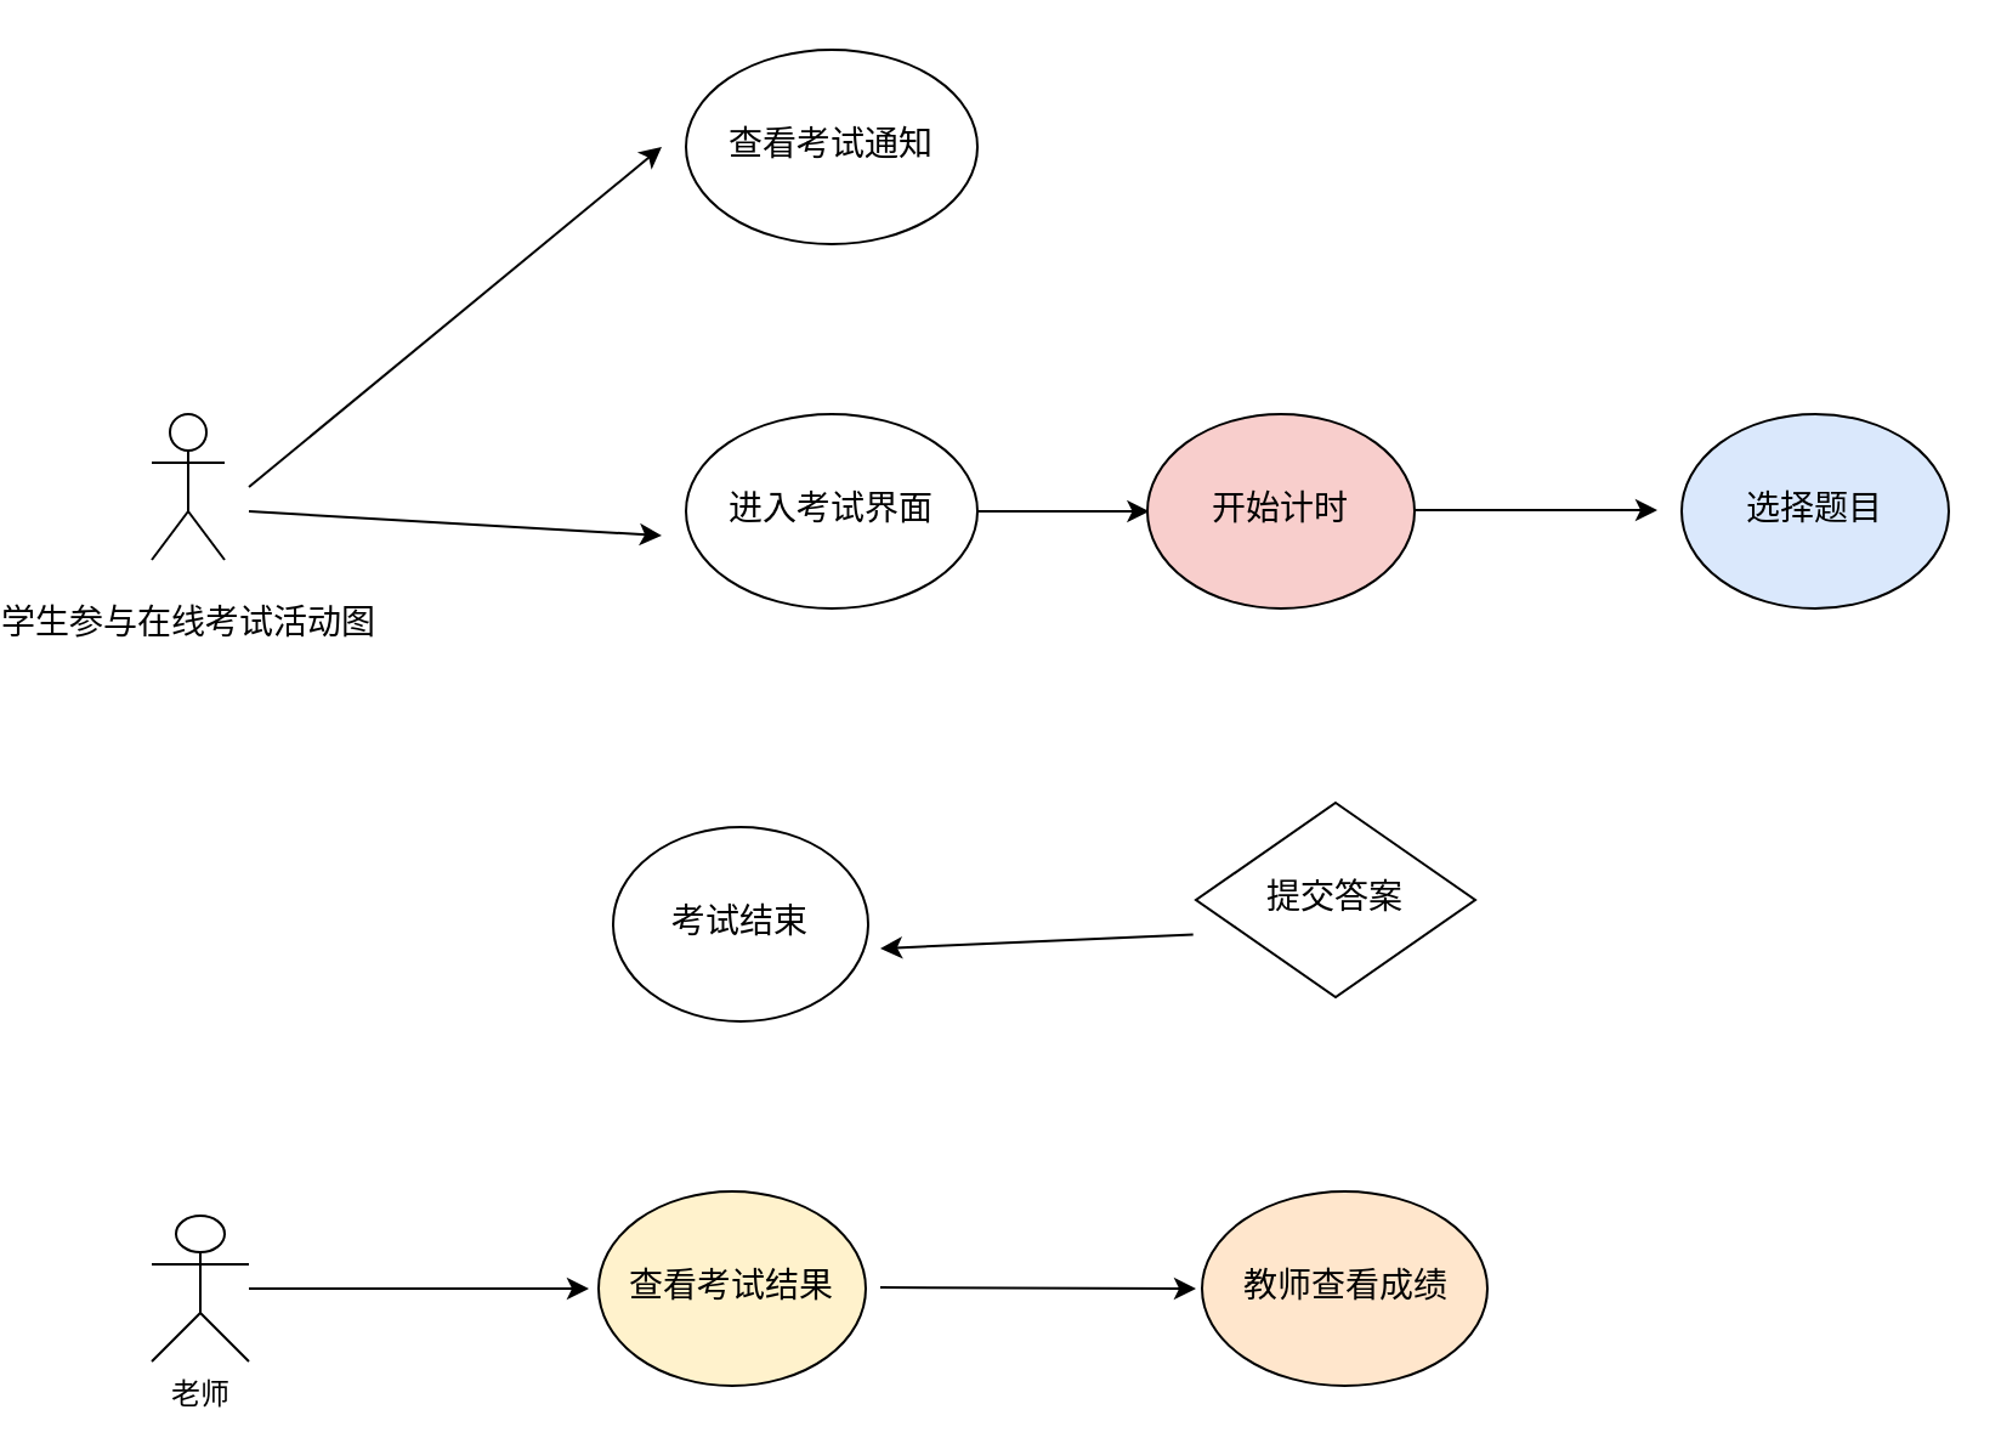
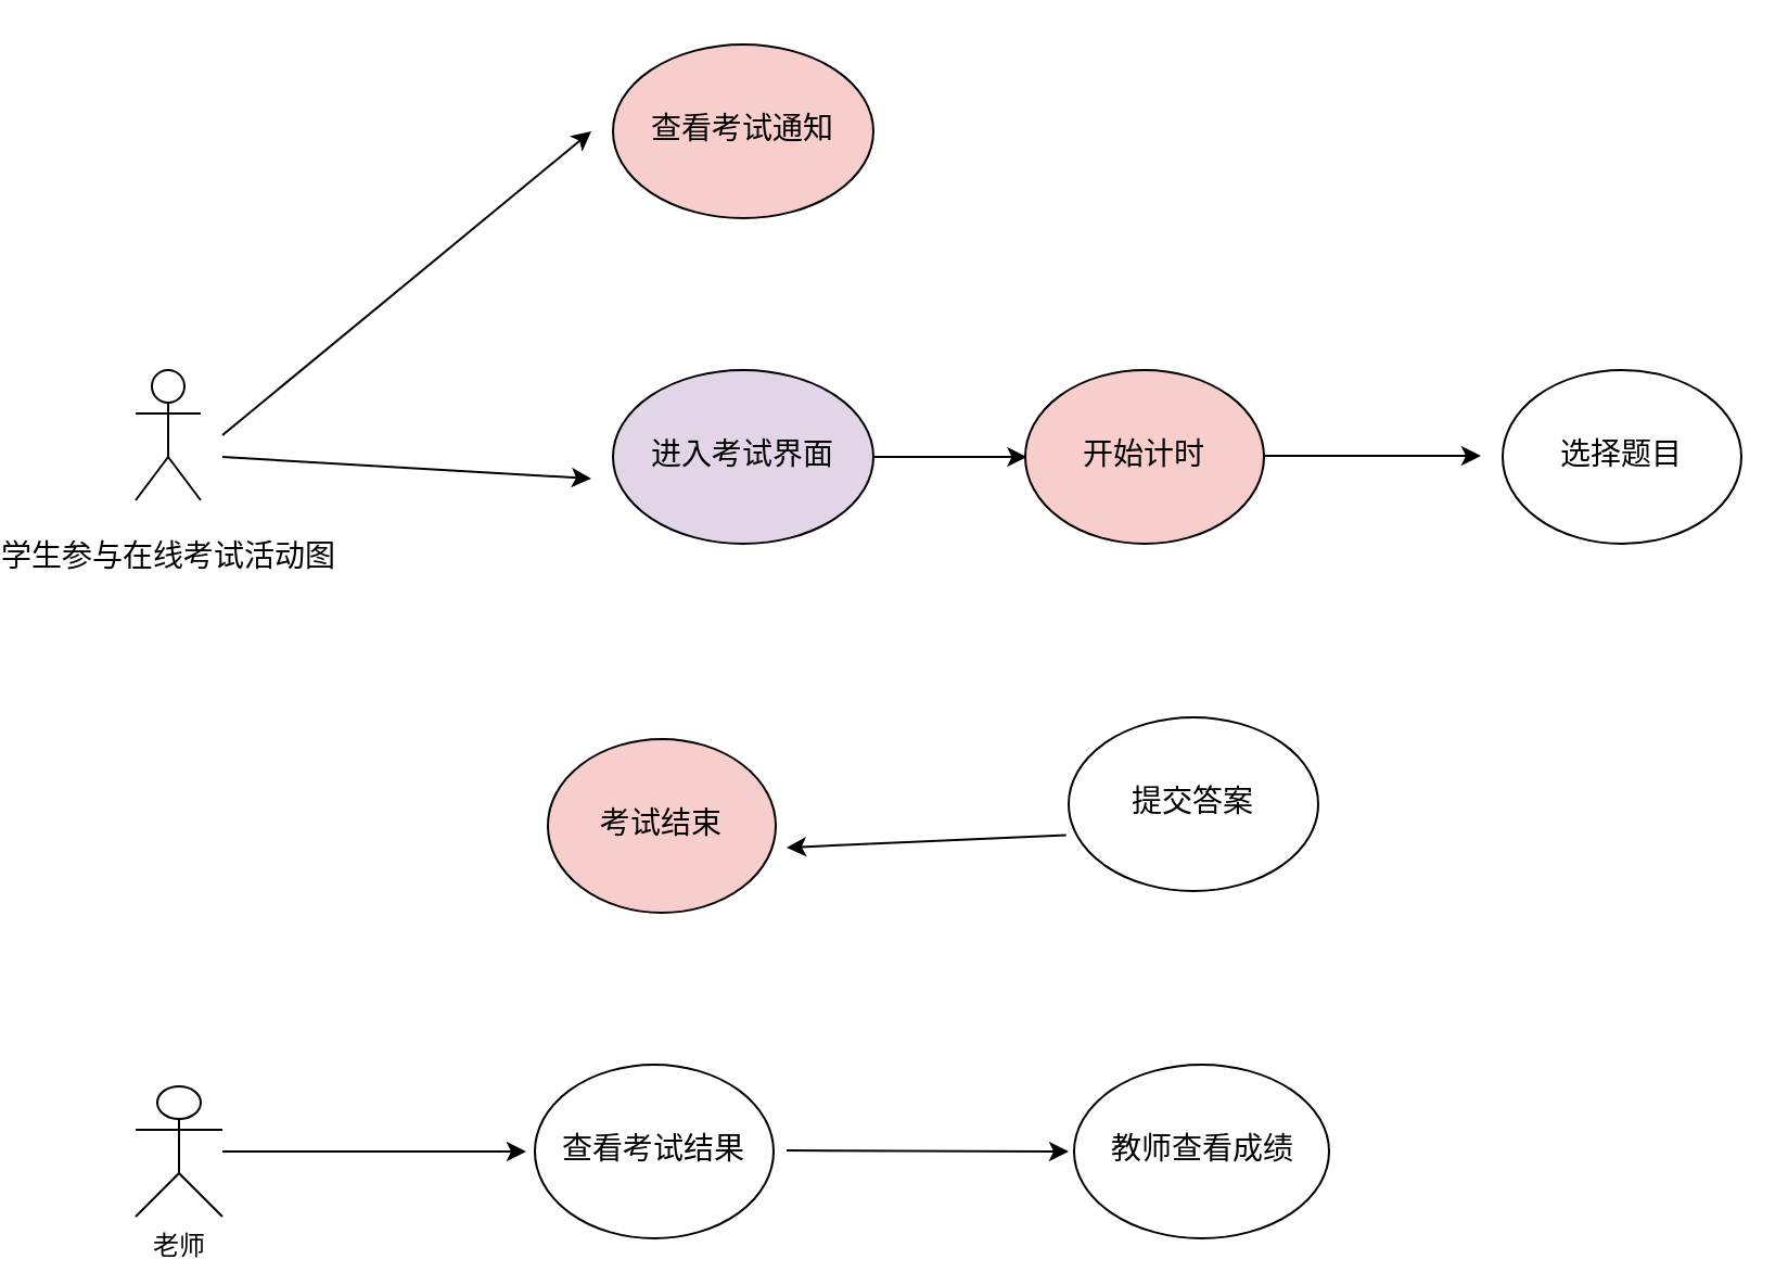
  <mxCell id="0" />
  <mxCell id="1" parent="0" />
  <mxCell id="2" value="&lt;p class=&quot;MsoNormal&quot;&gt;&lt;span style=&quot;font-family: 宋体; font-size: 10.5pt;&quot;&gt;学生参与在线考试活动图&lt;/span&gt;&lt;/p&gt;" style="shape=umlActor;verticalLabelPosition=bottom;verticalAlign=top;html=1;outlineConnect=0;" vertex="1" parent="1"><mxGeometry x="20" y="170" width="30" height="60" as="geometry" /></mxCell>
- <mxCell id="3" value="&lt;p class=&quot;MsoNormal&quot;&gt;&lt;span style=&quot;font-family: 宋体; font-size: 10.5pt;&quot;&gt;查看考试通知&lt;/span&gt;&lt;/p&gt;" style="ellipse;whiteSpace=wrap;html=1;" vertex="1" parent="1"><mxGeometry x="240" y="20" width="120" height="80" as="geometry" /></mxCell>
+ <mxCell id="3" value="&lt;p class=&quot;MsoNormal&quot;&gt;&lt;span style=&quot;font-family: 宋体; font-size: 10.5pt;&quot;&gt;查看考试通知&lt;/span&gt;&lt;/p&gt;" style="ellipse;whiteSpace=wrap;html=1;fillColor=#f8cecc;" vertex="1" parent="1"><mxGeometry x="240" y="20" width="120" height="80" as="geometry" /></mxCell>
  <mxCell id="4" value="" style="endArrow=classic;html=1;rounded=0;" edge="1" parent="1"><mxGeometry width="50" height="50" relative="1" as="geometry"><mxPoint x="60" y="200" as="sourcePoint" /><mxPoint x="230" y="60" as="targetPoint" /></mxGeometry></mxCell>
- <mxCell id="5" value="&lt;p class=&quot;MsoNormal&quot;&gt;&lt;span style=&quot;font-family: 宋体; font-size: 10.5pt;&quot;&gt;进入考试界面&lt;/span&gt;&lt;/p&gt;" style="ellipse;whiteSpace=wrap;html=1;" vertex="1" parent="1"><mxGeometry x="240" y="170" width="120" height="80" as="geometry" /></mxCell>
+ <mxCell id="5" value="&lt;p class=&quot;MsoNormal&quot;&gt;&lt;span style=&quot;font-family: 宋体; font-size: 10.5pt;&quot;&gt;进入考试界面&lt;/span&gt;&lt;/p&gt;" style="ellipse;whiteSpace=wrap;html=1;fillColor=#e1d5e7;" vertex="1" parent="1"><mxGeometry x="240" y="170" width="120" height="80" as="geometry" /></mxCell>
  <mxCell id="6" value="" style="endArrow=classic;html=1;rounded=0;" edge="1" parent="1"><mxGeometry width="50" height="50" relative="1" as="geometry"><mxPoint x="60" y="210" as="sourcePoint" /><mxPoint x="230" y="220" as="targetPoint" /></mxGeometry></mxCell>
  <mxCell id="7" value="&lt;p class=&quot;MsoNormal&quot;&gt;&lt;span style=&quot;font-family: 宋体; font-size: 10.5pt;&quot;&gt;开始计时&lt;/span&gt;&lt;/p&gt;" style="ellipse;whiteSpace=wrap;html=1;fillColor=#f8cecc;" vertex="1" parent="1"><mxGeometry x="430" y="170" width="110" height="80" as="geometry" /></mxCell>
  <mxCell id="8" value="" style="endArrow=classic;html=1;rounded=0;" edge="1" parent="1" source="5"><mxGeometry width="50" height="50" relative="1" as="geometry"><mxPoint x="360" y="260" as="sourcePoint" /><mxPoint x="430.711" y="210" as="targetPoint" /></mxGeometry></mxCell>
- <mxCell id="9" value="&lt;p class=&quot;MsoNormal&quot;&gt;&lt;span style=&quot;font-family: 宋体; font-size: 10.5pt;&quot;&gt;选择题目&lt;/span&gt;&lt;/p&gt;" style="ellipse;whiteSpace=wrap;html=1;fillColor=#dae8fc;" vertex="1" parent="1"><mxGeometry x="650" y="170" width="110" height="80" as="geometry" /></mxCell>
+ <mxCell id="9" value="&lt;p class=&quot;MsoNormal&quot;&gt;&lt;span style=&quot;font-family: 宋体; font-size: 10.5pt;&quot;&gt;选择题目&lt;/span&gt;&lt;/p&gt;" style="ellipse;whiteSpace=wrap;html=1;" vertex="1" parent="1"><mxGeometry x="650" y="170" width="110" height="80" as="geometry" /></mxCell>
  <mxCell id="10" value="" style="edgeStyle=none;orthogonalLoop=1;jettySize=auto;html=1;rounded=0;" edge="1" parent="1"><mxGeometry width="100" relative="1" as="geometry"><mxPoint x="540" y="209.5" as="sourcePoint" /><mxPoint x="640" y="209.5" as="targetPoint" /><Array as="points" /></mxGeometry></mxCell>
- <mxCell id="11" value="&lt;p class=&quot;MsoNormal&quot;&gt;&lt;span style=&quot;font-family: 宋体; font-size: 10.5pt;&quot;&gt;提交答案&lt;/span&gt;&lt;/p&gt;" style="rhombus;whiteSpace=wrap;html=1;" vertex="1" parent="1"><mxGeometry x="450" y="330" width="115" height="80" as="geometry" /></mxCell>
- <mxCell id="12" value="&lt;p class=&quot;MsoNormal&quot;&gt;&lt;span style=&quot;font-family: 宋体; font-size: 10.5pt;&quot;&gt;考试结束&lt;/span&gt;&lt;/p&gt;" style="ellipse;whiteSpace=wrap;html=1;" vertex="1" parent="1"><mxGeometry x="210" y="340" width="105" height="80" as="geometry" /></mxCell>
+ <mxCell id="11" value="&lt;p class=&quot;MsoNormal&quot;&gt;&lt;span style=&quot;font-family: 宋体; font-size: 10.5pt;&quot;&gt;提交答案&lt;/span&gt;&lt;/p&gt;" style="ellipse;whiteSpace=wrap;html=1;" vertex="1" parent="1"><mxGeometry x="450" y="330" width="115" height="80" as="geometry" /></mxCell>
+ <mxCell id="12" value="&lt;p class=&quot;MsoNormal&quot;&gt;&lt;span style=&quot;font-family: 宋体; font-size: 10.5pt;&quot;&gt;考试结束&lt;/span&gt;&lt;/p&gt;" style="ellipse;whiteSpace=wrap;html=1;fillColor=#f8cecc;" vertex="1" parent="1"><mxGeometry x="210" y="340" width="105" height="80" as="geometry" /></mxCell>
  <mxCell id="13" value="" style="edgeStyle=none;orthogonalLoop=1;jettySize=auto;html=1;rounded=0;exitX=-0.01;exitY=0.678;exitDx=0;exitDy=0;exitPerimeter=0;" edge="1" parent="1" source="11"><mxGeometry width="100" relative="1" as="geometry"><mxPoint x="360" y="390" as="sourcePoint" /><mxPoint x="320" y="390" as="targetPoint" /><Array as="points" /></mxGeometry></mxCell>
  <mxCell id="14" value="老师" style="shape=umlActor;verticalLabelPosition=bottom;verticalAlign=top;html=1;outlineConnect=0;" vertex="1" parent="1"><mxGeometry x="20" y="500" width="40" height="60" as="geometry" /></mxCell>
- <mxCell id="15" value="&lt;p class=&quot;MsoNormal&quot;&gt;&lt;span style=&quot;font-family: 宋体; font-size: 10.5pt;&quot;&gt;查看考试结果&lt;/span&gt;&lt;/p&gt;" style="ellipse;whiteSpace=wrap;html=1;fillColor=#fff2cc;" vertex="1" parent="1"><mxGeometry x="204" y="490" width="110" height="80" as="geometry" /></mxCell>
+ <mxCell id="15" value="&lt;p class=&quot;MsoNormal&quot;&gt;&lt;span style=&quot;font-family: 宋体; font-size: 10.5pt;&quot;&gt;查看考试结果&lt;/span&gt;&lt;/p&gt;" style="ellipse;whiteSpace=wrap;html=1;" vertex="1" parent="1"><mxGeometry x="204" y="490" width="110" height="80" as="geometry" /></mxCell>
  <mxCell id="16" value="" style="edgeStyle=none;orthogonalLoop=1;jettySize=auto;html=1;rounded=0;" edge="1" parent="1"><mxGeometry width="100" relative="1" as="geometry"><mxPoint x="60" y="530" as="sourcePoint" /><mxPoint x="200" y="530" as="targetPoint" /><Array as="points" /></mxGeometry></mxCell>
- <mxCell id="17" value="&lt;p class=&quot;MsoNormal&quot;&gt;&lt;span style=&quot;font-family: 宋体; font-size: 10.5pt;&quot;&gt;教师查看成绩&lt;/span&gt;&lt;/p&gt;" style="ellipse;whiteSpace=wrap;html=1;fillColor=#ffe6cc;" vertex="1" parent="1"><mxGeometry x="452.5" y="490" width="117.5" height="80" as="geometry" /></mxCell>
+ <mxCell id="17" value="&lt;p class=&quot;MsoNormal&quot;&gt;&lt;span style=&quot;font-family: 宋体; font-size: 10.5pt;&quot;&gt;教师查看成绩&lt;/span&gt;&lt;/p&gt;" style="ellipse;whiteSpace=wrap;html=1;" vertex="1" parent="1"><mxGeometry x="452.5" y="490" width="117.5" height="80" as="geometry" /></mxCell>
  <mxCell id="18" value="" style="edgeStyle=none;orthogonalLoop=1;jettySize=auto;html=1;rounded=0;" edge="1" parent="1"><mxGeometry width="100" relative="1" as="geometry"><mxPoint x="320" y="529.5" as="sourcePoint" /><mxPoint x="450" y="530" as="targetPoint" /><Array as="points" /></mxGeometry></mxCell>
